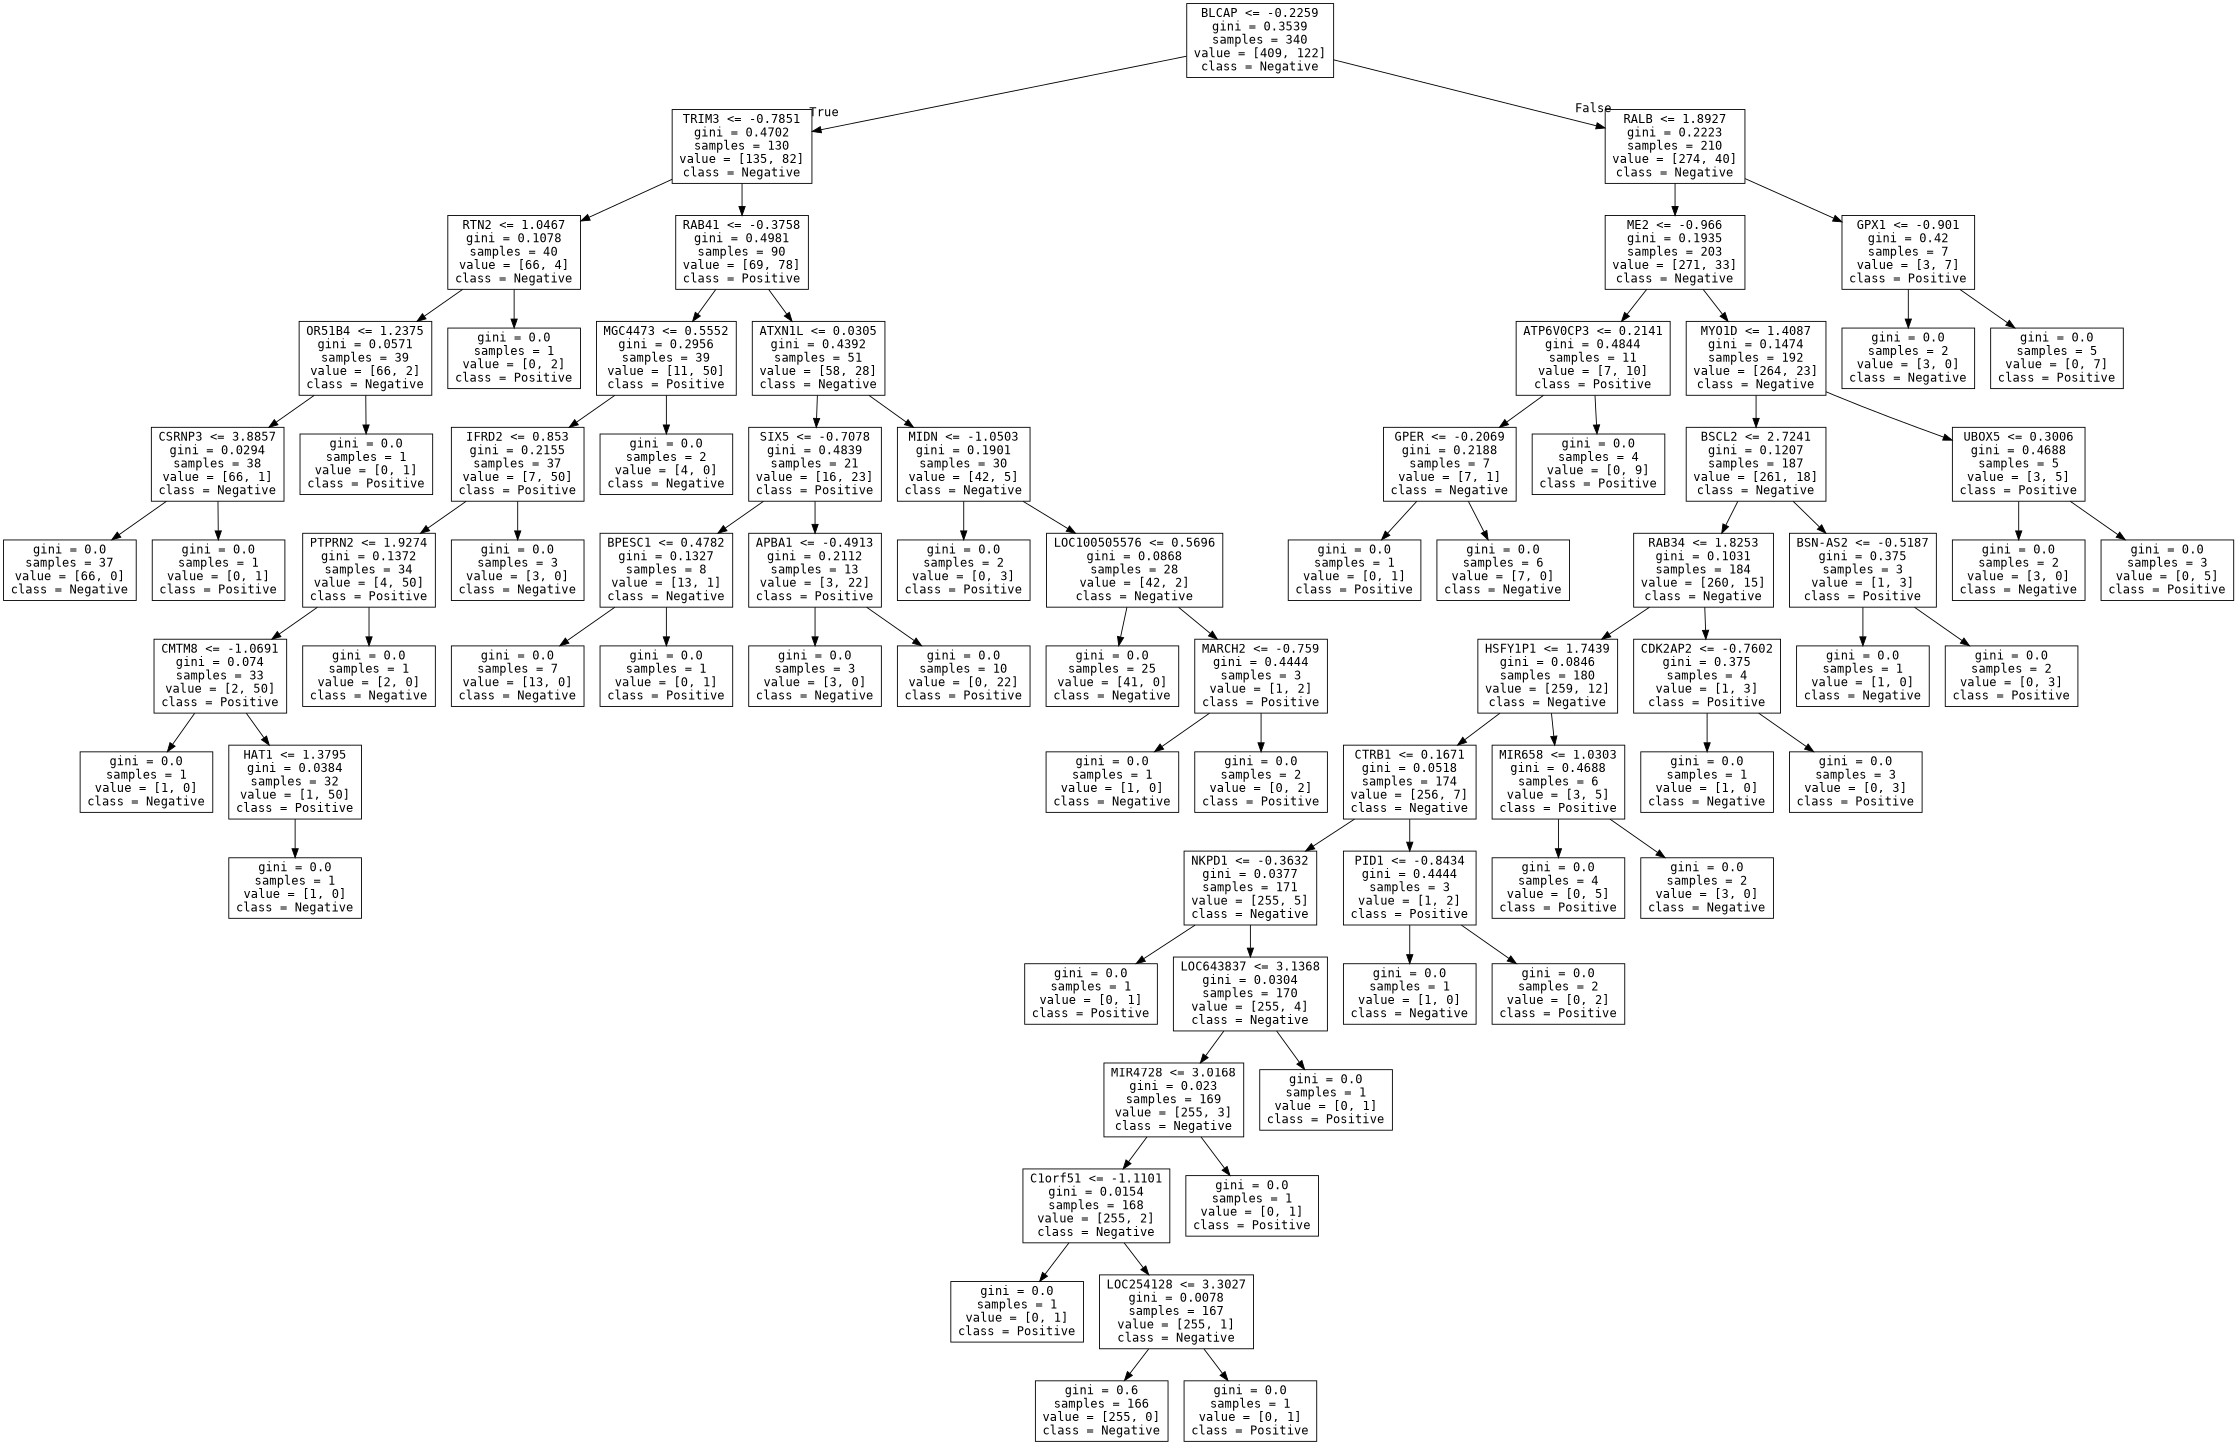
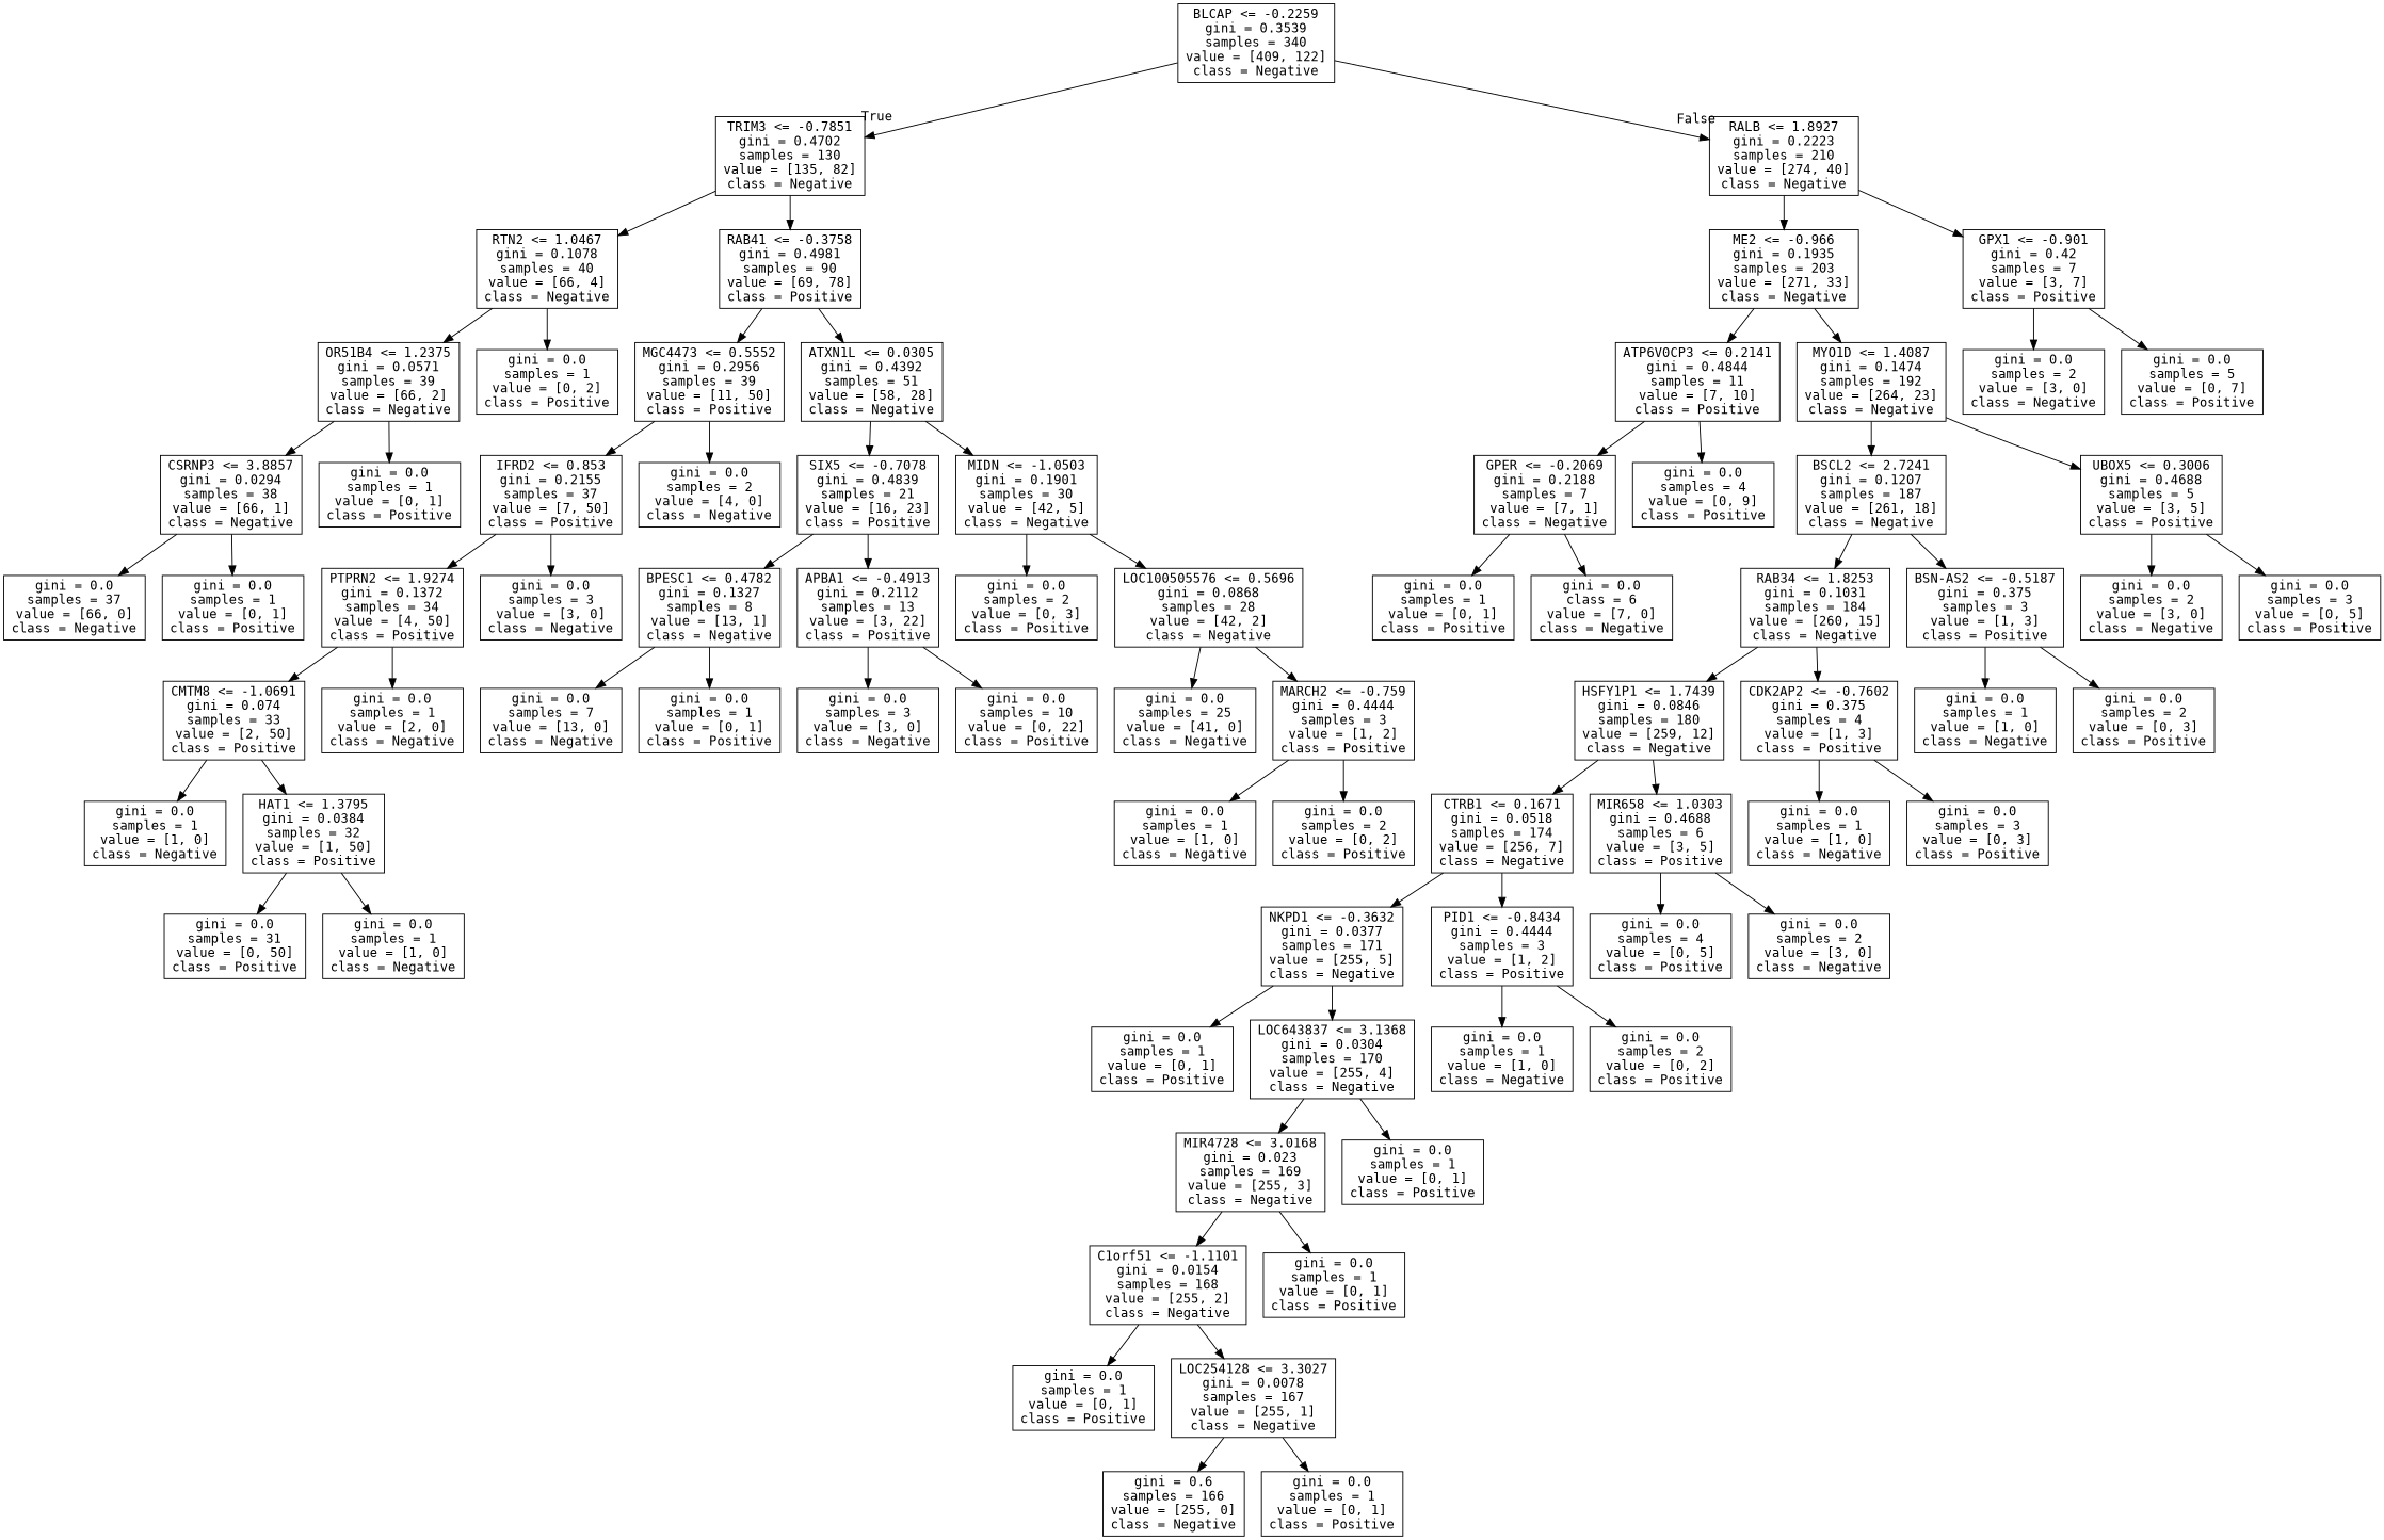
  digraph {
    fontname="DejaVu Sans Mono"
    node [fontname="DejaVu Sans Mono" shape=box]
    edge [fontname="DejaVu Sans Mono"]
    n1 [label="BLCAP <= -0.2259\ngini = 0.3539\nsamples = 340\nvalue = [409, 122]\nclass = Negative"]
    n2 [label="TRIM3 <= -0.7851\ngini = 0.4702\nsamples = 130\nvalue = [135, 82]\nclass = Negative"]
    n3 [label="RALB <= 1.8927\ngini = 0.2223\nsamples = 210\nvalue = [274, 40]\nclass = Negative"]
    n4 [label="RTN2 <= 1.0467\ngini = 0.1078\nsamples = 40\nvalue = [66, 4]\nclass = Negative"]
    n5 [label="RAB41 <= -0.3758\ngini = 0.4981\nsamples = 90\nvalue = [69, 78]\nclass = Positive"]
    n6 [label="ME2 <= -0.966\ngini = 0.1935\nsamples = 203\nvalue = [271, 33]\nclass = Negative"]
    n7 [label="GPX1 <= -0.901\ngini = 0.42\nsamples = 7\nvalue = [3, 7]\nclass = Positive"]
    n8 [label="OR51B4 <= 1.2375\ngini = 0.0571\nsamples = 39\nvalue = [66, 2]\nclass = Negative"]
    n9 [label="gini = 0.0\nsamples = 1\nvalue = [0, 2]\nclass = Positive"]
    n10 [label="MGC4473 <= 0.5552\ngini = 0.2956\nsamples = 39\nvalue = [11, 50]\nclass = Positive"]
    n11 [label="ATXN1L <= 0.0305\ngini = 0.4392\nsamples = 51\nvalue = [58, 28]\nclass = Negative"]
    n12 [label="CSRNP3 <= 3.8857\ngini = 0.0294\nsamples = 38\nvalue = [66, 1]\nclass = Negative"]
    n13 [label="gini = 0.0\nsamples = 1\nvalue = [0, 1]\nclass = Positive"]
    n14 [label="gini = 0.0\nsamples = 37\nvalue = [66, 0]\nclass = Negative"]
    n15 [label="gini = 0.0\nsamples = 1\nvalue = [0, 1]\nclass = Positive"]
    n16 [label="IFRD2 <= 0.853\ngini = 0.2155\nsamples = 37\nvalue = [7, 50]\nclass = Positive"]
    n17 [label="gini = 0.0\nsamples = 2\nvalue = [4, 0]\nclass = Negative"]
    n18 [label="SIX5 <= -0.7078\ngini = 0.4839\nsamples = 21\nvalue = [16, 23]\nclass = Positive"]
    n19 [label="MIDN <= -1.0503\ngini = 0.1901\nsamples = 30\nvalue = [42, 5]\nclass = Negative"]
    n20 [label="PTPRN2 <= 1.9274\ngini = 0.1372\nsamples = 34\nvalue = [4, 50]\nclass = Positive"]
    n21 [label="gini = 0.0\nsamples = 3\nvalue = [3, 0]\nclass = Negative"]
    n22 [label="CMTM8 <= -1.0691\ngini = 0.074\nsamples = 33\nvalue = [2, 50]\nclass = Positive"]
    n23 [label="gini = 0.0\nsamples = 1\nvalue = [2, 0]\nclass = Negative"]
    n24 [label="gini = 0.0\nsamples = 1\nvalue = [1, 0]\nclass = Negative"]
    n25 [label="HAT1 <= 1.3795\ngini = 0.0384\nsamples = 32\nvalue = [1, 50]\nclass = Positive"]
+   n26 [label="gini = 0.0\nsamples = 31\nvalue = [0, 50]\nclass = Positive"]
    n27 [label="gini = 0.0\nsamples = 1\nvalue = [1, 0]\nclass = Negative"]
    n28 [label="BPESC1 <= 0.4782\ngini = 0.1327\nsamples = 8\nvalue = [13, 1]\nclass = Negative"]
    n29 [label="APBA1 <= -0.4913\ngini = 0.2112\nsamples = 13\nvalue = [3, 22]\nclass = Positive"]
    n30 [label="gini = 0.0\nsamples = 2\nvalue = [0, 3]\nclass = Positive"]
    n31 [label="LOC100505576 <= 0.5696\ngini = 0.0868\nsamples = 28\nvalue = [42, 2]\nclass = Negative"]
    n32 [label="gini = 0.0\nsamples = 7\nvalue = [13, 0]\nclass = Negative"]
    n33 [label="gini = 0.0\nsamples = 1\nvalue = [0, 1]\nclass = Positive"]
    n34 [label="gini = 0.0\nsamples = 3\nvalue = [3, 0]\nclass = Negative"]
    n35 [label="gini = 0.0\nsamples = 10\nvalue = [0, 22]\nclass = Positive"]
    n36 [label="gini = 0.0\nsamples = 25\nvalue = [41, 0]\nclass = Negative"]
    n37 [label="MARCH2 <= -0.759\ngini = 0.4444\nsamples = 3\nvalue = [1, 2]\nclass = Positive"]
    n38 [label="gini = 0.0\nsamples = 1\nvalue = [1, 0]\nclass = Negative"]
    n39 [label="gini = 0.0\nsamples = 2\nvalue = [0, 2]\nclass = Positive"]
    n40 [label="ATP6V0CP3 <= 0.2141\ngini = 0.4844\nsamples = 11\nvalue = [7, 10]\nclass = Positive"]
    n41 [label="MYO1D <= 1.4087\ngini = 0.1474\nsamples = 192\nvalue = [264, 23]\nclass = Negative"]
    n42 [label="gini = 0.0\nsamples = 2\nvalue = [3, 0]\nclass = Negative"]
    n43 [label="gini = 0.0\nsamples = 5\nvalue = [0, 7]\nclass = Positive"]
    n44 [label="GPER <= -0.2069\ngini = 0.2188\nsamples = 7\nvalue = [7, 1]\nclass = Negative"]
    n45 [label="gini = 0.0\nsamples = 4\nvalue = [0, 9]\nclass = Positive"]
    n46 [label="BSCL2 <= 2.7241\ngini = 0.1207\nsamples = 187\nvalue = [261, 18]\nclass = Negative"]
    n47 [label="UBOX5 <= 0.3006\ngini = 0.4688\nsamples = 5\nvalue = [3, 5]\nclass = Positive"]
    n48 [label="gini = 0.0\nsamples = 1\nvalue = [0, 1]\nclass = Positive"]
-   n49 [label="gini = 0.0\nsamples = 6\nvalue = [7, 0]\nclass = Negative"]
+   n49 [label="gini = 0.0\nclass = 6\nvalue = [7, 0]\nclass = Negative"]
    n50 [label="RAB34 <= 1.8253\ngini = 0.1031\nsamples = 184\nvalue = [260, 15]\nclass = Negative"]
    n51 [label="BSN-AS2 <= -0.5187\ngini = 0.375\nsamples = 3\nvalue = [1, 3]\nclass = Positive"]
    n52 [label="gini = 0.0\nsamples = 2\nvalue = [3, 0]\nclass = Negative"]
    n53 [label="gini = 0.0\nsamples = 3\nvalue = [0, 5]\nclass = Positive"]
    n54 [label="HSFY1P1 <= 1.7439\ngini = 0.0846\nsamples = 180\nvalue = [259, 12]\nclass = Negative"]
    n55 [label="CDK2AP2 <= -0.7602\ngini = 0.375\nsamples = 4\nvalue = [1, 3]\nclass = Positive"]
    n56 [label="gini = 0.0\nsamples = 1\nvalue = [1, 0]\nclass = Negative"]
    n57 [label="gini = 0.0\nsamples = 2\nvalue = [0, 3]\nclass = Positive"]
    n58 [label="CTRB1 <= 0.1671\ngini = 0.0518\nsamples = 174\nvalue = [256, 7]\nclass = Negative"]
    n59 [label="MIR658 <= 1.0303\ngini = 0.4688\nsamples = 6\nvalue = [3, 5]\nclass = Positive"]
    n60 [label="gini = 0.0\nsamples = 1\nvalue = [1, 0]\nclass = Negative"]
    n61 [label="gini = 0.0\nsamples = 3\nvalue = [0, 3]\nclass = Positive"]
    n62 [label="NKPD1 <= -0.3632\ngini = 0.0377\nsamples = 171\nvalue = [255, 5]\nclass = Negative"]
    n63 [label="PID1 <= -0.8434\ngini = 0.4444\nsamples = 3\nvalue = [1, 2]\nclass = Positive"]
    n64 [label="gini = 0.0\nsamples = 4\nvalue = [0, 5]\nclass = Positive"]
    n65 [label="gini = 0.0\nsamples = 2\nvalue = [3, 0]\nclass = Negative"]
    n66 [label="gini = 0.0\nsamples = 1\nvalue = [0, 1]\nclass = Positive"]
    n67 [label="LOC643837 <= 3.1368\ngini = 0.0304\nsamples = 170\nvalue = [255, 4]\nclass = Negative"]
    n68 [label="gini = 0.0\nsamples = 1\nvalue = [1, 0]\nclass = Negative"]
    n69 [label="gini = 0.0\nsamples = 2\nvalue = [0, 2]\nclass = Positive"]
    n70 [label="MIR4728 <= 3.0168\ngini = 0.023\nsamples = 169\nvalue = [255, 3]\nclass = Negative"]
    n71 [label="gini = 0.0\nsamples = 1\nvalue = [0, 1]\nclass = Positive"]
    n72 [label="C1orf51 <= -1.1101\ngini = 0.0154\nsamples = 168\nvalue = [255, 2]\nclass = Negative"]
    n73 [label="gini = 0.0\nsamples = 1\nvalue = [0, 1]\nclass = Positive"]
    n74 [label="gini = 0.0\nsamples = 1\nvalue = [0, 1]\nclass = Positive"]
    n75 [label="LOC254128 <= 3.3027\ngini = 0.0078\nsamples = 167\nvalue = [255, 1]\nclass = Negative"]
    n76 [label="gini = 0.6\nsamples = 166\nvalue = [255, 0]\nclass = Negative"]
    n77 [label="gini = 0.0\nsamples = 1\nvalue = [0, 1]\nclass = Positive"]
    n1 -> n2 [headlabel=True labelangle=45 labeldistance=2.5]
    n1 -> n3 [headlabel=False labelangle=-45 labeldistance=2.5]
    n2 -> n4
    n2 -> n5
    n3 -> n6
    n3 -> n7
    n4 -> n8
    n4 -> n9
    n5 -> n10
    n5 -> n11
    n6 -> n40
    n6 -> n41
    n7 -> n42
    n7 -> n43
    n8 -> n12
    n8 -> n13
    n10 -> n16
    n10 -> n17
    n11 -> n18
    n11 -> n19
    n12 -> n14
    n12 -> n15
    n16 -> n20
    n16 -> n21
    n18 -> n28
    n18 -> n29
    n19 -> n30
    n19 -> n31
    n20 -> n22
    n20 -> n23
    n22 -> n24
    n22 -> n25
+   n25 -> n26
    n25 -> n27
    n28 -> n32
    n28 -> n33
    n29 -> n34
    n29 -> n35
    n31 -> n36
    n31 -> n37
    n37 -> n38
    n37 -> n39
    n40 -> n44
    n40 -> n45
    n41 -> n46
    n41 -> n47
    n44 -> n48
    n44 -> n49
    n46 -> n50
    n46 -> n51
    n47 -> n52
    n47 -> n53
    n50 -> n54
    n50 -> n55
    n51 -> n56
    n51 -> n57
    n54 -> n58
    n54 -> n59
    n55 -> n60
    n55 -> n61
    n58 -> n62
    n58 -> n63
    n59 -> n64
    n59 -> n65
    n62 -> n66
    n62 -> n67
    n63 -> n68
    n63 -> n69
    n67 -> n70
    n67 -> n71
    n70 -> n72
    n70 -> n73
    n72 -> n74
    n72 -> n75
    n75 -> n76
    n75 -> n77
  }
